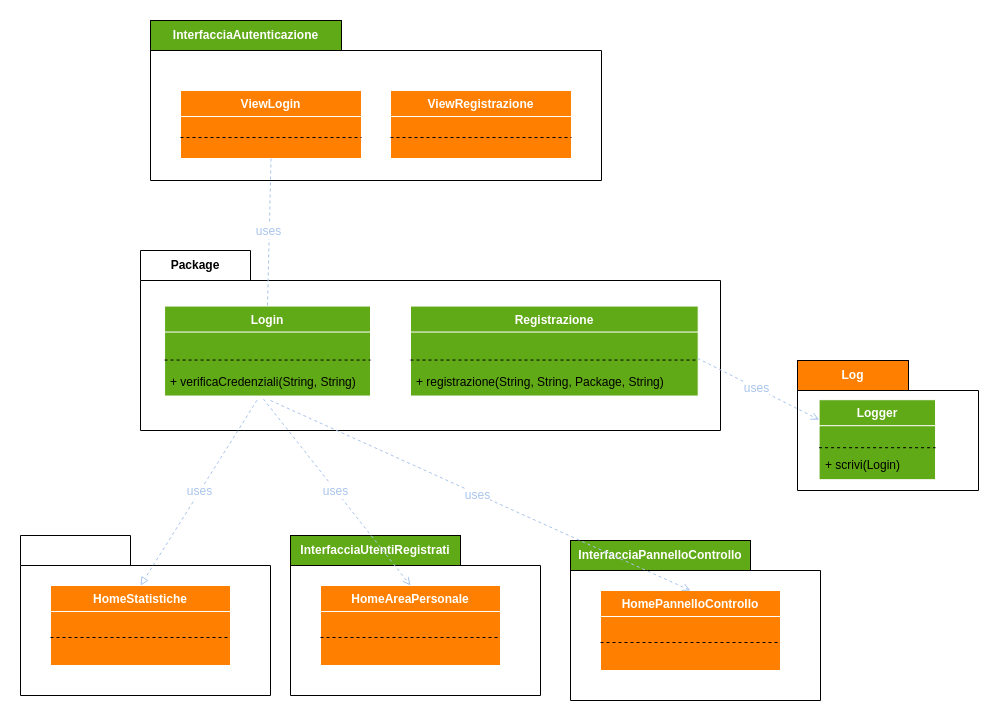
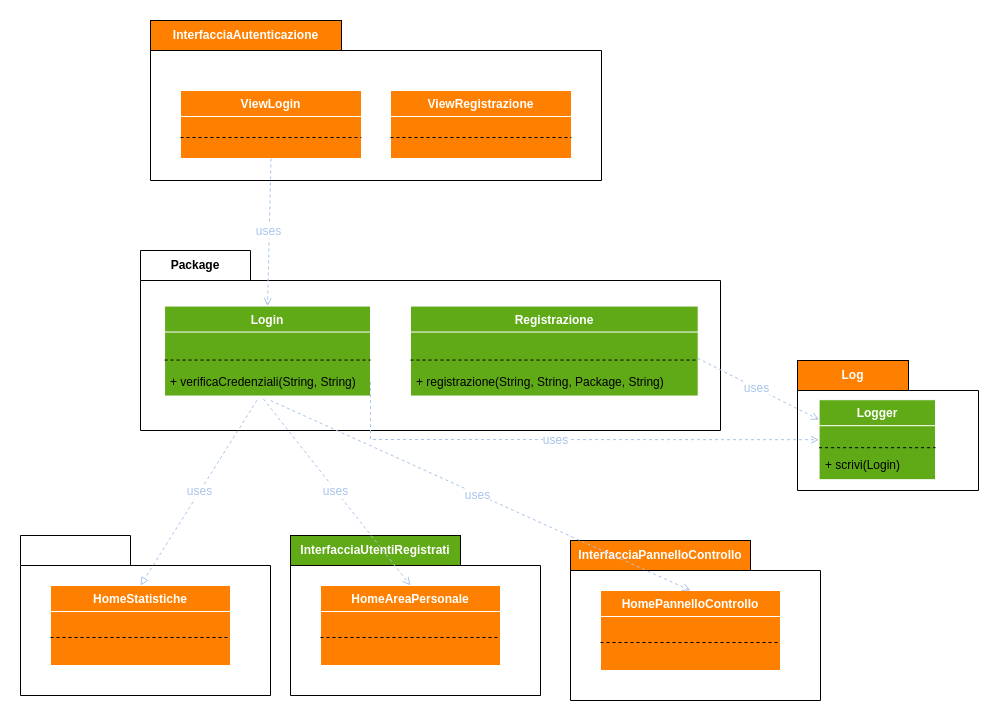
  <mxCell id="0" />
  <mxCell id="1" parent="0" />
  <mxCell id="2" value="" style="shape=folder;fontStyle=1;tabWidth=110;tabHeight=30;tabPosition=left;html=1;boundedLbl=1;labelInHeader=1;container=1;collapsible=0;recursiveResize=0;whiteSpace=wrap;fillColor=#FFFFFF;strokeColor=default;fillStyle=solid;gradientColor=none;noLabel=0;labelPadding=0;snapToPoint=0;backgroundOutline=0;shadow=0;rounded=0;" vertex="1" parent="1"><mxGeometry x="150" y="20" width="451" height="160" as="geometry" /></mxCell>
- <mxCell id="3" value="&lt;font style=&quot;color: rgb(255, 255, 255);&quot;&gt;InterfacciaAutenticazione&lt;/font&gt;" style="fontStyle=1;whiteSpace=wrap;html=1;fillColor=#60a917;" vertex="1" parent="2"><mxGeometry width="191" height="30" as="geometry" /></mxCell>
+ <mxCell id="3" value="&lt;font style=&quot;color: rgb(255, 255, 255);&quot;&gt;InterfacciaAutenticazione&lt;/font&gt;" style="fontStyle=1;whiteSpace=wrap;html=1;fillColor=#FF8000;" vertex="1" parent="2"><mxGeometry width="191" height="30" as="geometry" /></mxCell>
  <mxCell id="4" value="ViewRegistrazione" style="swimlane;fontStyle=1;align=center;verticalAlign=top;childLayout=stackLayout;horizontal=1;startSize=26;horizontalStack=0;resizeParent=1;resizeParentMax=0;resizeLast=0;collapsible=1;marginBottom=0;whiteSpace=wrap;html=1;strokeColor=#FFFFFF;fillColor=#FF8000;swimlaneFillColor=#FF8000;fontColor=#FFFFFF;" vertex="1" parent="2"><mxGeometry x="240" y="70" width="181" height="68" as="geometry" /></mxCell>
  <mxCell id="5" style="line;strokeWidth=1;fillColor=none;align=left;verticalAlign=middle;spacingTop=-1;spacingLeft=3;spacingRight=3;rotatable=0;labelPosition=right;points=[];portConstraint=eastwest;strokeColor=none;dashed=1;" vertex="1" parent="4"><mxGeometry y="26" width="181" height="14" as="geometry" /></mxCell>
  <mxCell id="6" value="" style="line;strokeWidth=1;fillColor=none;align=left;verticalAlign=middle;spacingTop=-1;spacingLeft=3;spacingRight=3;rotatable=0;labelPosition=right;points=[];portConstraint=eastwest;strokeColor=#000105;dashed=1;" vertex="1" parent="4"><mxGeometry y="40" width="181" height="14" as="geometry" /></mxCell>
  <mxCell id="7" style="line;strokeWidth=1;fillColor=none;align=left;verticalAlign=middle;spacingTop=-1;spacingLeft=3;spacingRight=3;rotatable=0;labelPosition=right;points=[];portConstraint=eastwest;strokeColor=none;dashed=1;" vertex="1" parent="4"><mxGeometry y="54" width="181" height="14" as="geometry" /></mxCell>
  <mxCell id="8" value="ViewLogin" style="swimlane;fontStyle=1;align=center;verticalAlign=top;childLayout=stackLayout;horizontal=1;startSize=26;horizontalStack=0;resizeParent=1;resizeParentMax=0;resizeLast=0;collapsible=1;marginBottom=0;whiteSpace=wrap;html=1;strokeColor=#FFFFFF;fillColor=#FF8000;swimlaneFillColor=#FF8000;fontColor=#FFFFFF;" vertex="1" parent="2"><mxGeometry x="30" y="70" width="181" height="68" as="geometry"><mxRectangle x="10" y="160" width="170" height="30" as="alternateBounds" /></mxGeometry></mxCell>
  <mxCell id="9" style="line;strokeWidth=1;fillColor=none;align=left;verticalAlign=middle;spacingTop=-1;spacingLeft=3;spacingRight=3;rotatable=0;labelPosition=right;points=[];portConstraint=eastwest;strokeColor=none;dashed=1;" vertex="1" parent="8"><mxGeometry y="26" width="181" height="14" as="geometry" /></mxCell>
  <mxCell id="10" value="" style="line;strokeWidth=1;fillColor=none;align=left;verticalAlign=middle;spacingTop=-1;spacingLeft=3;spacingRight=3;rotatable=0;labelPosition=right;points=[];portConstraint=eastwest;strokeColor=#000105;dashed=1;" vertex="1" parent="8"><mxGeometry y="40" width="181" height="14" as="geometry" /></mxCell>
  <mxCell id="11" style="line;strokeWidth=1;fillColor=none;align=left;verticalAlign=middle;spacingTop=-1;spacingLeft=3;spacingRight=3;rotatable=0;labelPosition=right;points=[];portConstraint=eastwest;strokeColor=none;dashed=1;" vertex="1" parent="8"><mxGeometry y="54" width="181" height="14" as="geometry" /></mxCell>
  <mxCell id="12" value="Package" style="shape=folder;fontStyle=1;tabWidth=110;tabHeight=30;tabPosition=left;html=1;boundedLbl=1;labelInHeader=1;container=1;collapsible=0;whiteSpace=wrap;" vertex="1" parent="1"><mxGeometry x="140" y="250" width="580" height="180" as="geometry" /></mxCell>
  <mxCell id="13" value="" style="html=1;strokeColor=none;resizeWidth=1;resizeHeight=1;fillColor=none;part=1;connectable=0;allowArrows=0;deletable=0;whiteSpace=wrap;" vertex="1" parent="12"><mxGeometry width="578.819" height="102.273" relative="1" as="geometry"><mxPoint y="30" as="offset" /></mxGeometry></mxCell>
  <mxCell id="14" value="Login" style="swimlane;fontStyle=1;align=center;verticalAlign=top;childLayout=stackLayout;horizontal=1;startSize=26;horizontalStack=0;resizeParent=1;resizeParentMax=0;resizeLast=0;collapsible=1;marginBottom=0;whiteSpace=wrap;html=1;fillColor=#60A917;swimlaneFillColor=#60A917;strokeColor=#FFFFFF;fontColor=#FFFFFF;movable=0;resizable=0;rotatable=0;deletable=0;editable=0;locked=1;connectable=0;" vertex="1" parent="12"><mxGeometry x="24.08" y="55.56" width="205.92" height="90" as="geometry" /></mxCell>
  <mxCell id="15" style="line;strokeWidth=1;fillColor=none;align=left;verticalAlign=bottom;spacingTop=-1;spacingLeft=3;spacingRight=3;rotatable=0;labelPosition=right;points=[];portConstraint=eastwest;strokeColor=none;dashed=1;perimeterSpacing=0;noLabel=0;" vertex="1" parent="14"><mxGeometry y="26" width="205.92" height="20" as="geometry" /></mxCell>
  <mxCell id="16" style="line;strokeWidth=1;fillColor=none;align=left;verticalAlign=bottom;spacingTop=-1;spacingLeft=3;spacingRight=3;rotatable=0;labelPosition=right;points=[];portConstraint=eastwest;strokeColor=default;dashed=1;perimeterSpacing=0;noLabel=0;" vertex="1" parent="14"><mxGeometry y="46" width="205.92" height="16" as="geometry" /></mxCell>
  <mxCell id="17" value="+ verificaCredenziali(String, String)" style="text;strokeColor=none;fillColor=none;align=left;verticalAlign=top;spacingLeft=4;spacingRight=4;overflow=hidden;rotatable=0;points=[[0,0.5],[1,0.5]];portConstraint=eastwest;whiteSpace=wrap;html=1;" vertex="1" parent="14"><mxGeometry y="62" width="205.92" height="28" as="geometry" /></mxCell>
  <mxCell id="18" value="Registrazione" style="swimlane;fontStyle=1;align=center;verticalAlign=top;childLayout=stackLayout;horizontal=1;startSize=26;horizontalStack=0;resizeParent=1;resizeParentMax=0;resizeLast=0;collapsible=1;marginBottom=0;whiteSpace=wrap;html=1;fillColor=#60A917;swimlaneFillColor=#60A917;strokeColor=#FFFFFF;fontColor=#FFFFFF;movable=1;resizable=1;rotatable=1;deletable=1;editable=1;locked=0;connectable=1;" vertex="1" parent="12"><mxGeometry x="270" y="55.56" width="287.69" height="90" as="geometry" /></mxCell>
  <mxCell id="19" style="line;strokeWidth=1;fillColor=none;align=left;verticalAlign=bottom;spacingTop=-1;spacingLeft=3;spacingRight=3;rotatable=0;labelPosition=right;points=[];portConstraint=eastwest;strokeColor=none;dashed=1;perimeterSpacing=0;noLabel=0;" vertex="1" parent="18"><mxGeometry y="26" width="287.69" height="20" as="geometry" /></mxCell>
  <mxCell id="20" style="line;strokeWidth=1;fillColor=none;align=left;verticalAlign=bottom;spacingTop=-1;spacingLeft=3;spacingRight=3;rotatable=0;labelPosition=right;points=[];portConstraint=eastwest;strokeColor=default;dashed=1;perimeterSpacing=0;noLabel=0;" vertex="1" parent="18"><mxGeometry y="46" width="287.69" height="16" as="geometry" /></mxCell>
  <mxCell id="21" value="+ registrazione(String, String, Package, String)" style="text;strokeColor=none;fillColor=none;align=left;verticalAlign=top;spacingLeft=4;spacingRight=4;overflow=hidden;rotatable=0;points=[[0,0.5],[1,0.5]];portConstraint=eastwest;whiteSpace=wrap;html=1;" vertex="1" parent="18"><mxGeometry y="62" width="287.69" height="28" as="geometry" /></mxCell>
- <mxCell id="22" style="rounded=0;orthogonalLoop=1;jettySize=auto;html=1;entryX=0.5;entryY=0;entryDx=0;entryDy=0;dashed=1;endArrow=none;endFill=0;strokeColor=#A9C4EB;exitX=0.5;exitY=1;exitDx=0;exitDy=0;" edge="1" parent="1" source="8" target="14"><mxGeometry relative="1" as="geometry"><mxPoint x="230" y="230" as="sourcePoint" /></mxGeometry></mxCell>
+ <mxCell id="22" style="rounded=0;orthogonalLoop=1;jettySize=auto;html=1;entryX=0.5;entryY=0;entryDx=0;entryDy=0;dashed=1;endArrow=open;endFill=0;strokeColor=#A9C4EB;exitX=0.5;exitY=1;exitDx=0;exitDy=0;" edge="1" parent="1" source="8" target="14"><mxGeometry relative="1" as="geometry"><mxPoint x="230" y="230" as="sourcePoint" /></mxGeometry></mxCell>
  <mxCell id="23" value="&lt;font style=&quot;font-size: 12px; color: rgb(169, 196, 235);&quot;&gt;uses&lt;/font&gt;" style="edgeLabel;html=1;align=center;verticalAlign=middle;resizable=0;points=[];" connectable="0" vertex="1" parent="22"><mxGeometry x="-0.013" y="-1" relative="1" as="geometry"><mxPoint as="offset" /></mxGeometry></mxCell>
  <mxCell id="24" value="Package" style="shape=folder;fontStyle=1;tabWidth=110;tabHeight=30;tabPosition=left;html=1;boundedLbl=1;labelInHeader=1;container=1;collapsible=0;whiteSpace=wrap;movable=1;resizable=1;rotatable=1;deletable=1;editable=1;locked=0;connectable=1;" vertex="1" parent="1"><mxGeometry x="797" y="360" width="181" height="130" as="geometry" /></mxCell>
  <mxCell id="25" value="" style="html=1;strokeColor=none;resizeWidth=1;resizeHeight=1;fillColor=none;part=1;connectable=0;allowArrows=0;deletable=0;whiteSpace=wrap;" vertex="1" parent="24"><mxGeometry width="135" height="73.86" relative="1" as="geometry"><mxPoint y="30" as="offset" /></mxGeometry></mxCell>
  <mxCell id="26" value="Logger" style="swimlane;fontStyle=1;align=center;verticalAlign=top;childLayout=stackLayout;horizontal=1;startSize=26;horizontalStack=0;resizeParent=1;resizeParentMax=0;resizeLast=0;collapsible=1;marginBottom=0;whiteSpace=wrap;html=1;fillColor=#60A917;swimlaneFillColor=#60A917;strokeColor=#FFFFFF;fontColor=#FFFFFF;movable=1;resizable=1;rotatable=1;deletable=1;editable=1;locked=0;connectable=1;" vertex="1" parent="24"><mxGeometry x="21.578" y="39.2" width="116.485" height="80.003" as="geometry" /></mxCell>
  <mxCell id="27" style="line;strokeWidth=1;fillColor=none;align=left;verticalAlign=bottom;spacingTop=-1;spacingLeft=3;spacingRight=3;rotatable=0;labelPosition=right;points=[];portConstraint=eastwest;strokeColor=none;dashed=1;perimeterSpacing=0;noLabel=0;" vertex="1" parent="26"><mxGeometry y="26" width="116.485" height="18.2" as="geometry" /></mxCell>
  <mxCell id="28" style="line;strokeWidth=1;fillColor=none;align=left;verticalAlign=bottom;spacingTop=-1;spacingLeft=3;spacingRight=3;rotatable=0;labelPosition=right;points=[];portConstraint=eastwest;strokeColor=default;dashed=1;perimeterSpacing=0;noLabel=0;" vertex="1" parent="26"><mxGeometry y="44.2" width="116.485" height="7.583" as="geometry" /></mxCell>
  <mxCell id="29" value="+ scrivi(Login)" style="text;strokeColor=none;fillColor=none;align=left;verticalAlign=top;spacingLeft=4;spacingRight=4;overflow=hidden;rotatable=0;points=[[0,0.5],[1,0.5]];portConstraint=eastwest;whiteSpace=wrap;html=1;" vertex="1" parent="26"><mxGeometry y="51.783" width="116.485" height="28.22" as="geometry" /></mxCell>
  <mxCell id="30" value="&lt;font style=&quot;color: rgb(255, 255, 255);&quot;&gt;Log&lt;/font&gt;" style="fontStyle=1;whiteSpace=wrap;html=1;fillColor=#ff8000;" vertex="1" parent="24"><mxGeometry width="111" height="30" as="geometry" /></mxCell>
+ <mxCell id="31" value="" style="rounded=0;orthogonalLoop=1;jettySize=auto;html=1;exitX=1;exitY=0.5;exitDx=0;exitDy=0;dashed=1;strokeColor=#A9C4EB;endArrow=open;endFill=0;entryX=0;entryY=0.5;entryDx=0;entryDy=0;" edge="1" parent="1" source="17" target="26"><mxGeometry relative="1" as="geometry"><mxPoint x="450" y="590" as="sourcePoint" /><mxPoint x="380" y="590" as="targetPoint" /><Array as="points"><mxPoint x="370" y="439" /></Array></mxGeometry></mxCell>
+ <mxCell id="32" value="&lt;font style=&quot;font-size: 12px; color: rgb(169, 196, 235);&quot;&gt;uses&lt;/font&gt;" style="edgeLabel;html=1;align=center;verticalAlign=middle;resizable=0;points=[];" connectable="0" vertex="1" parent="31"><mxGeometry x="-0.043" relative="1" as="geometry"><mxPoint as="offset" /></mxGeometry></mxCell>
  <mxCell id="33" value="" style="rounded=0;orthogonalLoop=1;jettySize=auto;html=1;exitX=0.998;exitY=0.391;exitDx=0;exitDy=0;dashed=1;strokeColor=#A9C4EB;endArrow=open;endFill=0;exitPerimeter=0;entryX=0;entryY=0.25;entryDx=0;entryDy=0;" edge="1" parent="1" source="20" target="26"><mxGeometry relative="1" as="geometry"><mxPoint x="440" y="510" as="sourcePoint" /><mxPoint x="430" y="540" as="targetPoint" /></mxGeometry></mxCell>
  <mxCell id="34" value="&lt;font style=&quot;font-size: 12px; color: rgb(169, 196, 235);&quot;&gt;uses&lt;/font&gt;" style="edgeLabel;html=1;align=center;verticalAlign=middle;resizable=0;points=[];" connectable="0" vertex="1" parent="33"><mxGeometry x="-0.043" relative="1" as="geometry"><mxPoint as="offset" /></mxGeometry></mxCell>
  <mxCell id="35" value="" style="shape=folder;fontStyle=1;tabWidth=110;tabHeight=30;tabPosition=left;html=1;boundedLbl=1;labelInHeader=1;container=1;collapsible=0;recursiveResize=0;whiteSpace=wrap;fillColor=#FFFFFF;strokeColor=default;fillStyle=solid;gradientColor=none;noLabel=0;labelPadding=0;snapToPoint=0;backgroundOutline=0;shadow=0;rounded=0;movable=1;resizable=1;rotatable=1;deletable=1;editable=1;locked=0;connectable=1;" vertex="1" parent="1"><mxGeometry x="20" y="535" width="250" height="160" as="geometry" /></mxCell>
  <mxCell id="36" value="HomeStatistiche" style="swimlane;fontStyle=1;align=center;verticalAlign=top;childLayout=stackLayout;horizontal=1;startSize=26;horizontalStack=0;resizeParent=1;resizeParentMax=0;resizeLast=0;collapsible=1;marginBottom=0;whiteSpace=wrap;html=1;fillColor=#FF8000;strokeColor=#FFFFFF;fontColor=#FFFFFF;swimlaneFillColor=#FF8000;movable=1;resizable=1;rotatable=1;deletable=1;editable=1;locked=0;connectable=1;" vertex="1" parent="35"><mxGeometry x="30" y="50" width="180" height="80" as="geometry" /></mxCell>
  <mxCell id="37" style="line;strokeWidth=1;fillColor=none;align=left;verticalAlign=middle;spacingTop=-1;spacingLeft=3;spacingRight=3;rotatable=0;labelPosition=right;points=[];portConstraint=eastwest;strokeColor=none;dashed=1;" vertex="1" parent="36"><mxGeometry y="26" width="180" height="14" as="geometry" /></mxCell>
  <mxCell id="38" value="" style="line;strokeWidth=1;fillColor=none;align=left;verticalAlign=middle;spacingTop=-1;spacingLeft=3;spacingRight=3;rotatable=0;labelPosition=right;points=[];portConstraint=eastwest;strokeColor=default;dashed=1;" vertex="1" parent="36"><mxGeometry y="40" width="180" height="24" as="geometry" /></mxCell>
  <mxCell id="39" style="line;strokeWidth=1;fillColor=none;align=left;verticalAlign=middle;spacingTop=-1;spacingLeft=3;spacingRight=3;rotatable=0;labelPosition=right;points=[];portConstraint=eastwest;strokeColor=none;dashed=1;" vertex="1" parent="36"><mxGeometry y="64" width="180" height="16" as="geometry" /></mxCell>
  <mxCell id="40" value="" style="shape=folder;fontStyle=1;tabWidth=110;tabHeight=30;tabPosition=left;html=1;boundedLbl=1;labelInHeader=1;container=1;collapsible=0;recursiveResize=0;whiteSpace=wrap;fillColor=#FFFFFF;strokeColor=default;fillStyle=solid;gradientColor=none;noLabel=0;labelPadding=0;snapToPoint=0;backgroundOutline=0;shadow=0;rounded=0;movable=1;resizable=1;rotatable=1;deletable=1;editable=1;locked=0;connectable=1;" vertex="1" parent="1"><mxGeometry x="290" y="535" width="250" height="160" as="geometry" /></mxCell>
  <mxCell id="41" value="&lt;font style=&quot;color: rgb(255, 255, 255);&quot;&gt;InterfacciaUtentiRegistrati&lt;/font&gt;" style="fontStyle=1;whiteSpace=wrap;html=1;fillColor=#60a917;" vertex="1" parent="40"><mxGeometry width="170" height="30" as="geometry" /></mxCell>
  <mxCell id="42" value="HomeAreaPersonale" style="swimlane;fontStyle=1;align=center;verticalAlign=top;childLayout=stackLayout;horizontal=1;startSize=26;horizontalStack=0;resizeParent=1;resizeParentMax=0;resizeLast=0;collapsible=1;marginBottom=0;whiteSpace=wrap;html=1;fillColor=#FF8000;strokeColor=#FFFFFF;fontColor=#FFFFFF;swimlaneFillColor=#FF8000;movable=1;resizable=1;rotatable=1;deletable=1;editable=1;locked=0;connectable=1;" vertex="1" parent="40"><mxGeometry x="30" y="50" width="180" height="80" as="geometry" /></mxCell>
  <mxCell id="43" style="line;strokeWidth=1;fillColor=none;align=left;verticalAlign=middle;spacingTop=-1;spacingLeft=3;spacingRight=3;rotatable=0;labelPosition=right;points=[];portConstraint=eastwest;strokeColor=none;dashed=1;" vertex="1" parent="42"><mxGeometry y="26" width="180" height="14" as="geometry" /></mxCell>
  <mxCell id="44" value="" style="line;strokeWidth=1;fillColor=none;align=left;verticalAlign=middle;spacingTop=-1;spacingLeft=3;spacingRight=3;rotatable=0;labelPosition=right;points=[];portConstraint=eastwest;strokeColor=default;dashed=1;" vertex="1" parent="42"><mxGeometry y="40" width="180" height="24" as="geometry" /></mxCell>
  <mxCell id="45" style="line;strokeWidth=1;fillColor=none;align=left;verticalAlign=middle;spacingTop=-1;spacingLeft=3;spacingRight=3;rotatable=0;labelPosition=right;points=[];portConstraint=eastwest;strokeColor=none;dashed=1;" vertex="1" parent="42"><mxGeometry y="64" width="180" height="16" as="geometry" /></mxCell>
  <mxCell id="46" value="" style="shape=folder;fontStyle=1;tabWidth=110;tabHeight=30;tabPosition=left;html=1;boundedLbl=1;labelInHeader=1;container=1;collapsible=0;recursiveResize=0;whiteSpace=wrap;fillColor=#FFFFFF;strokeColor=default;fillStyle=solid;gradientColor=none;noLabel=0;labelPadding=0;snapToPoint=0;backgroundOutline=0;shadow=0;rounded=0;movable=1;resizable=1;rotatable=1;deletable=1;editable=1;locked=0;connectable=1;" vertex="1" parent="1"><mxGeometry x="570" y="540" width="250" height="160" as="geometry" /></mxCell>
- <mxCell id="47" value="&lt;font style=&quot;color: rgb(255, 255, 255);&quot;&gt;InterfacciaPannelloControllo&lt;/font&gt;" style="fontStyle=1;whiteSpace=wrap;html=1;fillColor=#60a917;" vertex="1" parent="46"><mxGeometry width="180" height="30" as="geometry" /></mxCell>
+ <mxCell id="47" value="&lt;font style=&quot;color: rgb(255, 255, 255);&quot;&gt;InterfacciaPannelloControllo&lt;/font&gt;" style="fontStyle=1;whiteSpace=wrap;html=1;fillColor=#FF8000;" vertex="1" parent="46"><mxGeometry width="180" height="30" as="geometry" /></mxCell>
  <mxCell id="48" value="HomePannelloControllo" style="swimlane;fontStyle=1;align=center;verticalAlign=top;childLayout=stackLayout;horizontal=1;startSize=26;horizontalStack=0;resizeParent=1;resizeParentMax=0;resizeLast=0;collapsible=1;marginBottom=0;whiteSpace=wrap;html=1;fillColor=#FF8000;strokeColor=#FFFFFF;fontColor=#FFFFFF;swimlaneFillColor=#FF8000;movable=1;resizable=1;rotatable=1;deletable=1;editable=1;locked=0;connectable=1;" vertex="1" parent="46"><mxGeometry x="30" y="50" width="180" height="80" as="geometry" /></mxCell>
  <mxCell id="49" style="line;strokeWidth=1;fillColor=none;align=left;verticalAlign=middle;spacingTop=-1;spacingLeft=3;spacingRight=3;rotatable=0;labelPosition=right;points=[];portConstraint=eastwest;strokeColor=none;dashed=1;" vertex="1" parent="48"><mxGeometry y="26" width="180" height="14" as="geometry" /></mxCell>
  <mxCell id="50" value="" style="line;strokeWidth=1;fillColor=none;align=left;verticalAlign=middle;spacingTop=-1;spacingLeft=3;spacingRight=3;rotatable=0;labelPosition=right;points=[];portConstraint=eastwest;strokeColor=default;dashed=1;" vertex="1" parent="48"><mxGeometry y="40" width="180" height="24" as="geometry" /></mxCell>
  <mxCell id="51" style="line;strokeWidth=1;fillColor=none;align=left;verticalAlign=middle;spacingTop=-1;spacingLeft=3;spacingRight=3;rotatable=0;labelPosition=right;points=[];portConstraint=eastwest;strokeColor=none;dashed=1;" vertex="1" parent="48"><mxGeometry y="64" width="180" height="16" as="geometry" /></mxCell>
  <mxCell id="52" style="rounded=0;orthogonalLoop=1;jettySize=auto;html=1;entryX=0.5;entryY=0;entryDx=0;entryDy=0;dashed=1;endArrow=block;endFill=0;strokeColor=#A9C4EB;exitX=0.449;exitY=1.148;exitDx=0;exitDy=0;exitPerimeter=0;" edge="1" parent="1" source="17" target="36"><mxGeometry relative="1" as="geometry"><mxPoint x="240" y="440" as="sourcePoint" /><mxPoint x="236" y="588" as="targetPoint" /></mxGeometry></mxCell>
  <mxCell id="53" value="&lt;font style=&quot;font-size: 12px; color: rgb(169, 196, 235);&quot;&gt;uses&lt;/font&gt;" style="edgeLabel;html=1;align=center;verticalAlign=middle;resizable=0;points=[];" connectable="0" vertex="1" parent="52"><mxGeometry x="-0.013" y="-1" relative="1" as="geometry"><mxPoint as="offset" /></mxGeometry></mxCell>
  <mxCell id="54" style="rounded=0;orthogonalLoop=1;jettySize=auto;html=1;entryX=0.5;entryY=0;entryDx=0;entryDy=0;dashed=1;endArrow=open;endFill=0;strokeColor=#A9C4EB;" edge="1" parent="1" target="48"><mxGeometry relative="1" as="geometry"><mxPoint x="270" y="400" as="sourcePoint" /><mxPoint x="550" y="608" as="targetPoint" /></mxGeometry></mxCell>
  <mxCell id="55" value="&lt;font style=&quot;font-size: 12px; color: rgb(169, 196, 235);&quot;&gt;uses&lt;/font&gt;" style="edgeLabel;html=1;align=center;verticalAlign=middle;resizable=0;points=[];" connectable="0" vertex="1" parent="54"><mxGeometry x="-0.013" y="-1" relative="1" as="geometry"><mxPoint as="offset" /></mxGeometry></mxCell>
  <mxCell id="56" style="rounded=0;orthogonalLoop=1;jettySize=auto;html=1;entryX=0.5;entryY=0;entryDx=0;entryDy=0;dashed=1;endArrow=open;endFill=0;strokeColor=#A9C4EB;exitX=0.48;exitY=1.103;exitDx=0;exitDy=0;exitPerimeter=0;" edge="1" parent="1" source="17" target="42"><mxGeometry relative="1" as="geometry"><mxPoint x="303.73" y="450" as="sourcePoint" /><mxPoint x="300" y="597.56" as="targetPoint" /></mxGeometry></mxCell>
  <mxCell id="57" value="&lt;font style=&quot;font-size: 12px; color: rgb(169, 196, 235);&quot;&gt;uses&lt;/font&gt;" style="edgeLabel;html=1;align=center;verticalAlign=middle;resizable=0;points=[];" connectable="0" vertex="1" parent="56"><mxGeometry x="-0.013" y="-1" relative="1" as="geometry"><mxPoint as="offset" /></mxGeometry></mxCell>
